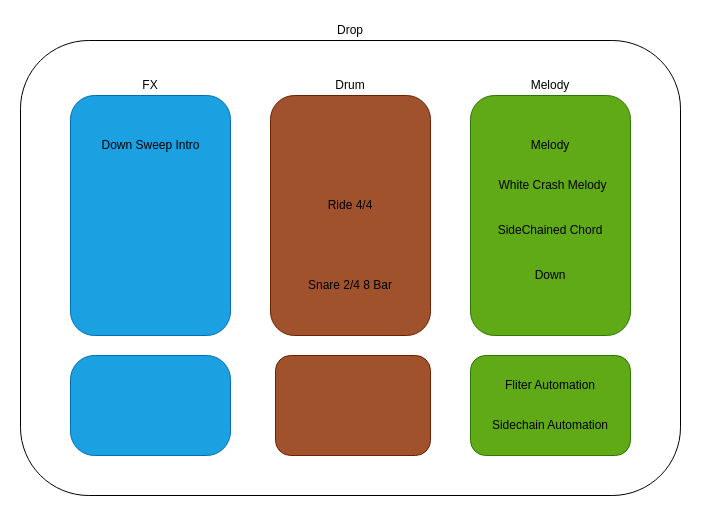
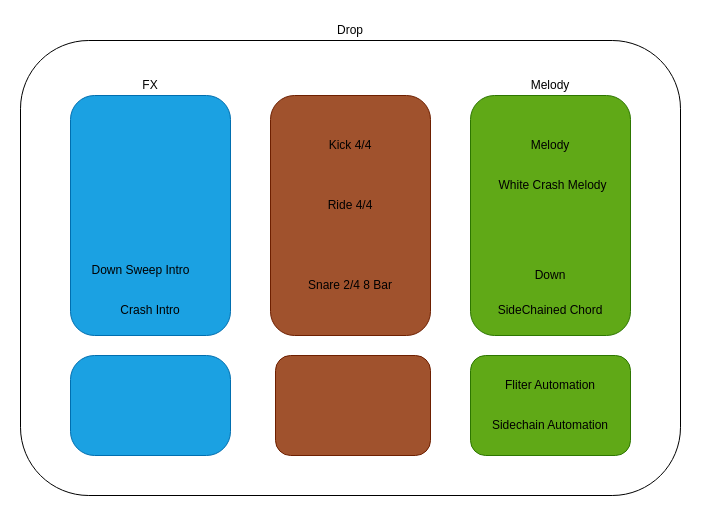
  <mxCell id="0" />
  <mxCell id="1" parent="0" />
  <mxCell id="2" value="" style="rounded=1;whiteSpace=wrap;html=1;" parent="1" vertex="1"><mxGeometry x="20" y="40" width="660" height="455" as="geometry" /></mxCell>
  <mxCell id="3" value="" style="rounded=1;whiteSpace=wrap;html=1;fillColor=#1ba1e2;strokeColor=#006EAF;fontColor=#ffffff;" parent="1" vertex="1"><mxGeometry x="70" y="95" width="160" height="240" as="geometry" /></mxCell>
- <mxCell id="4" value="Down Sweep Intro" style="text;html=1;strokeColor=none;fillColor=none;align=center;verticalAlign=middle;whiteSpace=wrap;rounded=0;" parent="1" vertex="1"><mxGeometry x="92.5" y="135" width="115" height="20" as="geometry" /></mxCell>
+ <mxCell id="4" value="Down Sweep Intro" style="text;html=1;strokeColor=none;fillColor=none;align=center;verticalAlign=middle;whiteSpace=wrap;rounded=0;" parent="1" vertex="1"><mxGeometry x="82.5" y="260" width="115" height="20" as="geometry" /></mxCell>
+ <mxCell id="5" value="Crash Intro" style="text;html=1;strokeColor=none;fillColor=none;align=center;verticalAlign=middle;whiteSpace=wrap;rounded=0;" parent="1" vertex="1"><mxGeometry x="70" y="300" width="160" height="20" as="geometry" /></mxCell>
  <mxCell id="6" value="FX" style="text;html=1;strokeColor=none;fillColor=none;align=center;verticalAlign=middle;whiteSpace=wrap;rounded=0;" parent="1" vertex="1"><mxGeometry x="130" y="75" width="40" height="20" as="geometry" /></mxCell>
  <mxCell id="7" value="" style="rounded=1;whiteSpace=wrap;html=1;strokeColor=#6D1F00;fontColor=#ffffff;fillColor=#a0522d;" parent="1" vertex="1"><mxGeometry x="270" y="95" width="160" height="240" as="geometry" /></mxCell>
+ <mxCell id="8" value="Kick 4/4" style="text;html=1;strokeColor=none;fillColor=none;align=center;verticalAlign=middle;whiteSpace=wrap;rounded=0;" parent="1" vertex="1"><mxGeometry x="310" y="135" width="80" height="20" as="geometry" /></mxCell>
  <mxCell id="9" value="Ride 4/4" style="text;html=1;strokeColor=none;fillColor=none;align=center;verticalAlign=middle;whiteSpace=wrap;rounded=0;" parent="1" vertex="1"><mxGeometry x="255" y="195" width="190" height="20" as="geometry" /></mxCell>
- <mxCell id="10" value="Drum" style="text;html=1;strokeColor=none;fillColor=none;align=center;verticalAlign=middle;whiteSpace=wrap;rounded=0;" parent="1" vertex="1"><mxGeometry x="330" y="75" width="40" height="20" as="geometry" /></mxCell>
  <mxCell id="11" value="" style="rounded=1;whiteSpace=wrap;html=1;fillColor=#60a917;strokeColor=#2D7600;fontColor=#ffffff;" parent="1" vertex="1"><mxGeometry x="470" y="95" width="160" height="240" as="geometry" /></mxCell>
  <mxCell id="12" value="Melody" style="text;html=1;strokeColor=none;fillColor=none;align=center;verticalAlign=middle;whiteSpace=wrap;rounded=0;" parent="1" vertex="1"><mxGeometry x="500" y="135" width="100" height="20" as="geometry" /></mxCell>
  <mxCell id="13" value="White Crash Melody" style="text;html=1;strokeColor=none;fillColor=none;align=center;verticalAlign=middle;whiteSpace=wrap;rounded=0;" parent="1" vertex="1"><mxGeometry x="490" y="175" width="125" height="20" as="geometry" /></mxCell>
  <mxCell id="14" value="Melody" style="text;html=1;strokeColor=none;fillColor=none;align=center;verticalAlign=middle;whiteSpace=wrap;rounded=0;" parent="1" vertex="1"><mxGeometry x="530" y="75" width="40" height="20" as="geometry" /></mxCell>
  <mxCell id="15" value="Drop" style="text;html=1;strokeColor=none;fillColor=none;align=center;verticalAlign=middle;whiteSpace=wrap;rounded=0;" parent="1" vertex="1"><mxGeometry x="315" y="20" width="70" height="20" as="geometry" /></mxCell>
  <mxCell id="16" value="" style="rounded=1;whiteSpace=wrap;html=1;fillColor=#1ba1e2;arcSize=24;strokeColor=#006EAF;fontColor=#ffffff;" parent="1" vertex="1"><mxGeometry x="70" y="355" width="160" height="100" as="geometry" /></mxCell>
  <mxCell id="17" value="" style="rounded=1;whiteSpace=wrap;html=1;fillColor=#a0522d;strokeColor=#6D1F00;fontColor=#ffffff;" parent="1" vertex="1"><mxGeometry x="275" y="355" width="155" height="100" as="geometry" /></mxCell>
  <mxCell id="18" value="Down" style="text;html=1;strokeColor=none;fillColor=none;align=center;verticalAlign=middle;whiteSpace=wrap;rounded=0;" parent="1" vertex="1"><mxGeometry x="510" y="265" width="80" height="20" as="geometry" /></mxCell>
- <mxCell id="19" value="SideChained Chord" style="text;html=1;strokeColor=none;fillColor=none;align=center;verticalAlign=middle;whiteSpace=wrap;rounded=0;" parent="1" vertex="1"><mxGeometry x="490" y="220" width="120" height="20" as="geometry" /></mxCell>
+ <mxCell id="19" value="SideChained Chord" style="text;html=1;strokeColor=none;fillColor=none;align=center;verticalAlign=middle;whiteSpace=wrap;rounded=0;" parent="1" vertex="1"><mxGeometry x="490" y="300" width="120" height="20" as="geometry" /></mxCell>
  <mxCell id="20" value="" style="rounded=1;whiteSpace=wrap;html=1;fillColor=#60a917;strokeColor=#2D7600;fontColor=#ffffff;" parent="1" vertex="1"><mxGeometry x="470" y="355" width="160" height="100" as="geometry" /></mxCell>
  <mxCell id="21" value="Fliter Automation" style="text;html=1;strokeColor=none;fillColor=none;align=center;verticalAlign=middle;whiteSpace=wrap;rounded=0;" parent="1" vertex="1"><mxGeometry x="485" y="375" width="130" height="20" as="geometry" /></mxCell>
  <mxCell id="22" value="Sidechain Automation" style="text;html=1;strokeColor=none;fillColor=none;align=center;verticalAlign=middle;whiteSpace=wrap;rounded=0;" parent="1" vertex="1"><mxGeometry x="480" y="415" width="140" height="20" as="geometry" /></mxCell>
  <mxCell id="23" value="Snare 2/4 8 Bar" style="text;html=1;strokeColor=none;fillColor=none;align=center;verticalAlign=middle;whiteSpace=wrap;rounded=0;" parent="1" vertex="1"><mxGeometry x="255" y="275" width="190" height="20" as="geometry" /></mxCell>
